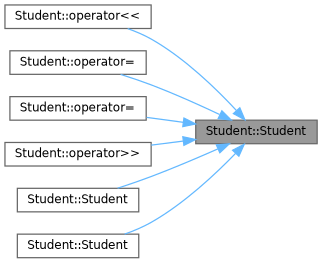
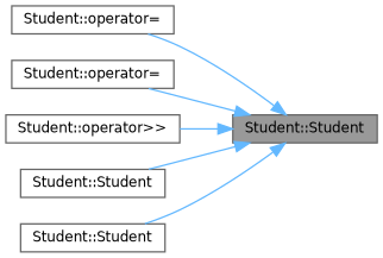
  digraph {
    rankdir=RL
    node [color=grey40 fillcolor=white fontname=Helvetica fontsize=10 shape=box style=filled]
    edge [color=steelblue1 dir=back fontname=Helvetica fontsize=10 labelfontname=Helvetica labelfontsize=10 style=solid]
    n1 [color=gray40 fillcolor=grey60 fontcolor=black height=0.2 label="Student::Student" width=0.4]
-   n2 [height=0.2 label="Student::operator\<\<" width=0.4]
    n3 [height=0.2 label="Student::operator=" width=0.4]
    n4 [height=0.2 label="Student::operator=" width=0.4]
    n5 [height=0.2 label="Student::operator\>\>" width=0.4]
    n6 [height=0.2 label="Student::Student" width=0.4]
    n7 [height=0.2 label="Student::Student" width=0.4]
-   n1 -> n2
    n1 -> n3
    n1 -> n4
    n1 -> n5
    n1 -> n6
    n1 -> n7
  }
